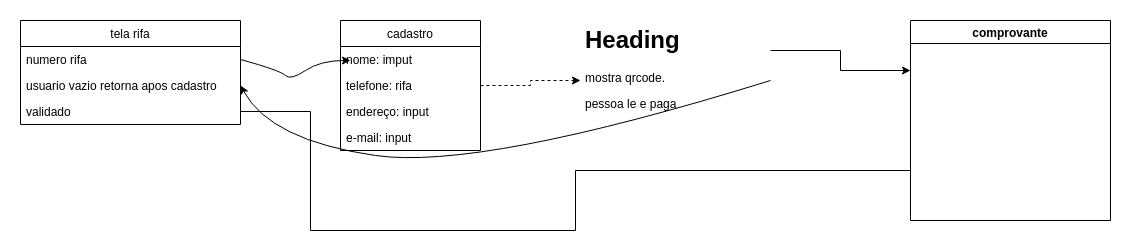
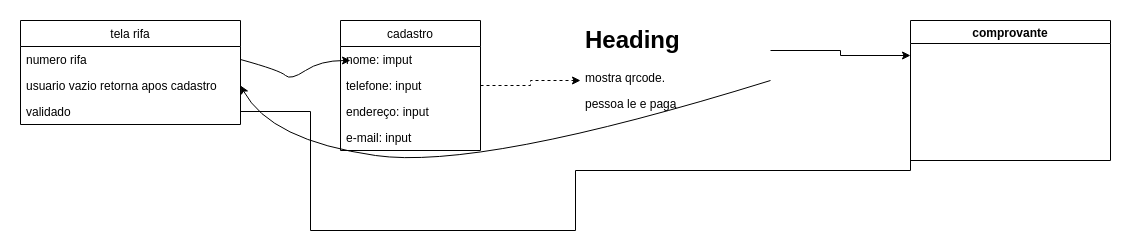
  <mxCell id="0" style=";html=1;" />
  <mxCell id="1" style=";html=1;" parent="0" />
  <mxCell id="2" value="tela rifa" style="swimlane;fontStyle=0;childLayout=stackLayout;horizontal=1;startSize=26;horizontalStack=0;resizeParent=1;resizeParentMax=0;resizeLast=0;collapsible=1;marginBottom=0;" vertex="1" parent="1"><mxGeometry x="20" y="20" width="220" height="104" as="geometry" /></mxCell>
  <mxCell id="3" value="numero rifa" style="text;strokeColor=none;fillColor=none;align=left;verticalAlign=top;spacingLeft=4;spacingRight=4;overflow=hidden;rotatable=0;points=[[0,0.5],[1,0.5]];portConstraint=eastwest;" vertex="1" parent="2"><mxGeometry y="26" width="220" height="26" as="geometry" /></mxCell>
  <mxCell id="4" value="usuario vazio retorna apos cadastro" style="text;strokeColor=none;fillColor=none;align=left;verticalAlign=top;spacingLeft=4;spacingRight=4;overflow=hidden;rotatable=0;points=[[0,0.5],[1,0.5]];portConstraint=eastwest;" vertex="1" parent="2"><mxGeometry y="52" width="220" height="26" as="geometry" /></mxCell>
  <mxCell id="5" value="validado" style="text;strokeColor=none;fillColor=none;align=left;verticalAlign=top;spacingLeft=4;spacingRight=4;overflow=hidden;rotatable=0;points=[[0,0.5],[1,0.5]];portConstraint=eastwest;" vertex="1" parent="2"><mxGeometry y="78" width="220" height="26" as="geometry" /></mxCell>
  <mxCell id="6" value="cadastro" style="swimlane;fontStyle=0;childLayout=stackLayout;horizontal=1;startSize=26;horizontalStack=0;resizeParent=1;resizeParentMax=0;resizeLast=0;collapsible=1;marginBottom=0;" vertex="1" parent="1"><mxGeometry x="340" y="20" width="140" height="130" as="geometry" /></mxCell>
  <mxCell id="7" value="nome: imput" style="text;strokeColor=none;fillColor=none;align=left;verticalAlign=top;spacingLeft=4;spacingRight=4;overflow=hidden;rotatable=0;points=[[0,0.5],[1,0.5]];portConstraint=eastwest;" vertex="1" parent="6"><mxGeometry y="26" width="140" height="26" as="geometry" /></mxCell>
- <mxCell id="8" value="telefone: rifa" style="text;strokeColor=none;fillColor=none;align=left;verticalAlign=top;spacingLeft=4;spacingRight=4;overflow=hidden;rotatable=0;points=[[0,0.5],[1,0.5]];portConstraint=eastwest;" vertex="1" parent="6"><mxGeometry y="52" width="140" height="26" as="geometry" /></mxCell>
+ <mxCell id="8" value="telefone: input" style="text;strokeColor=none;fillColor=none;align=left;verticalAlign=top;spacingLeft=4;spacingRight=4;overflow=hidden;rotatable=0;points=[[0,0.5],[1,0.5]];portConstraint=eastwest;" vertex="1" parent="6"><mxGeometry y="52" width="140" height="26" as="geometry" /></mxCell>
  <mxCell id="9" value="endereço: input" style="text;strokeColor=none;fillColor=none;align=left;verticalAlign=top;spacingLeft=4;spacingRight=4;overflow=hidden;rotatable=0;points=[[0,0.5],[1,0.5]];portConstraint=eastwest;" vertex="1" parent="6"><mxGeometry y="78" width="140" height="26" as="geometry" /></mxCell>
  <mxCell id="10" value="e-mail: input" style="text;strokeColor=none;fillColor=none;align=left;verticalAlign=top;spacingLeft=4;spacingRight=4;overflow=hidden;rotatable=0;points=[[0,0.5],[1,0.5]];portConstraint=eastwest;" vertex="1" parent="6"><mxGeometry y="104" width="140" height="26" as="geometry" /></mxCell>
  <mxCell id="11" value="" style="curved=1;endArrow=classic;html=1;exitX=1;exitY=0.5;exitDx=0;exitDy=0;" edge="1" parent="1" source="3"><mxGeometry width="50" height="50" relative="1" as="geometry"><mxPoint x="270" y="110" as="sourcePoint" /><mxPoint x="350" y="60" as="targetPoint" /><Array as="points"><mxPoint x="280" y="70" /><mxPoint x="290" y="80" /><mxPoint x="320" y="60" /></Array></mxGeometry></mxCell>
  <mxCell id="12" style="edgeStyle=orthogonalEdgeStyle;rounded=0;orthogonalLoop=1;jettySize=auto;html=1;exitX=1;exitY=0.25;exitDx=0;exitDy=0;entryX=0;entryY=0.25;entryDx=0;entryDy=0;" edge="1" parent="1" source="13" target="17"><mxGeometry relative="1" as="geometry" /></mxCell>
  <mxCell id="13" value="&lt;h1&gt;Heading&lt;/h1&gt;&lt;p&gt;mostra qrcode.&lt;/p&gt;&lt;p&gt;pessoa le e paga&lt;br&gt;&lt;/p&gt;" style="text;html=1;strokeColor=none;fillColor=none;spacing=5;spacingTop=-20;whiteSpace=wrap;overflow=hidden;rounded=0;" vertex="1" parent="1"><mxGeometry x="580" y="20" width="190" height="120" as="geometry" /></mxCell>
  <mxCell id="14" style="edgeStyle=orthogonalEdgeStyle;rounded=0;orthogonalLoop=1;jettySize=auto;html=1;exitX=1;exitY=0.5;exitDx=0;exitDy=0;entryX=0;entryY=0.5;entryDx=0;entryDy=0;dashed=1;" edge="1" parent="1" source="8" target="13"><mxGeometry relative="1" as="geometry" /></mxCell>
  <mxCell id="15" value="" style="curved=1;endArrow=classic;html=1;exitX=1;exitY=0.5;exitDx=0;exitDy=0;entryX=1;entryY=0.5;entryDx=0;entryDy=0;" edge="1" parent="1" source="13" target="4"><mxGeometry width="50" height="50" relative="1" as="geometry"><mxPoint x="680" y="290" as="sourcePoint" /><mxPoint x="730" y="240" as="targetPoint" /><Array as="points"><mxPoint x="480" y="170" /><mxPoint x="270" y="140" /></Array></mxGeometry></mxCell>
  <mxCell id="16" style="edgeStyle=orthogonalEdgeStyle;rounded=0;orthogonalLoop=1;jettySize=auto;html=1;exitX=0;exitY=0.75;exitDx=0;exitDy=0;entryX=1;entryY=0.5;entryDx=0;entryDy=0;endArrow=none;" edge="1" parent="1" source="17" target="5"><mxGeometry relative="1" as="geometry"><Array as="points"><mxPoint x="575" y="170" /><mxPoint x="575" y="230" /><mxPoint x="310" y="230" /><mxPoint x="310" y="111" /></Array></mxGeometry></mxCell>
- <mxCell id="17" value="comprovante" style="swimlane;" vertex="1" parent="1"><mxGeometry x="910" y="20" width="200" height="200" as="geometry" /></mxCell>
+ <mxCell id="17" value="comprovante" style="swimlane;" vertex="1" parent="1"><mxGeometry x="910" y="20" width="200" height="140" as="geometry" /></mxCell>
